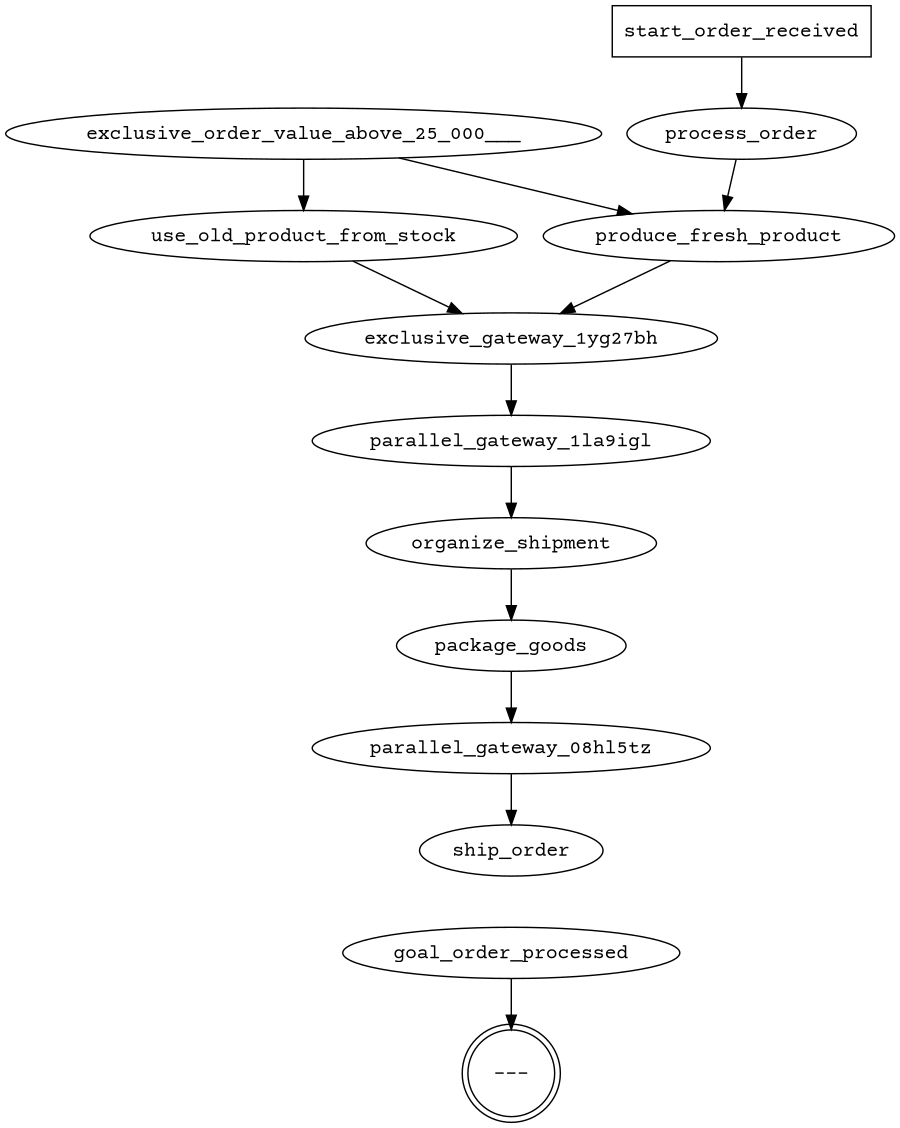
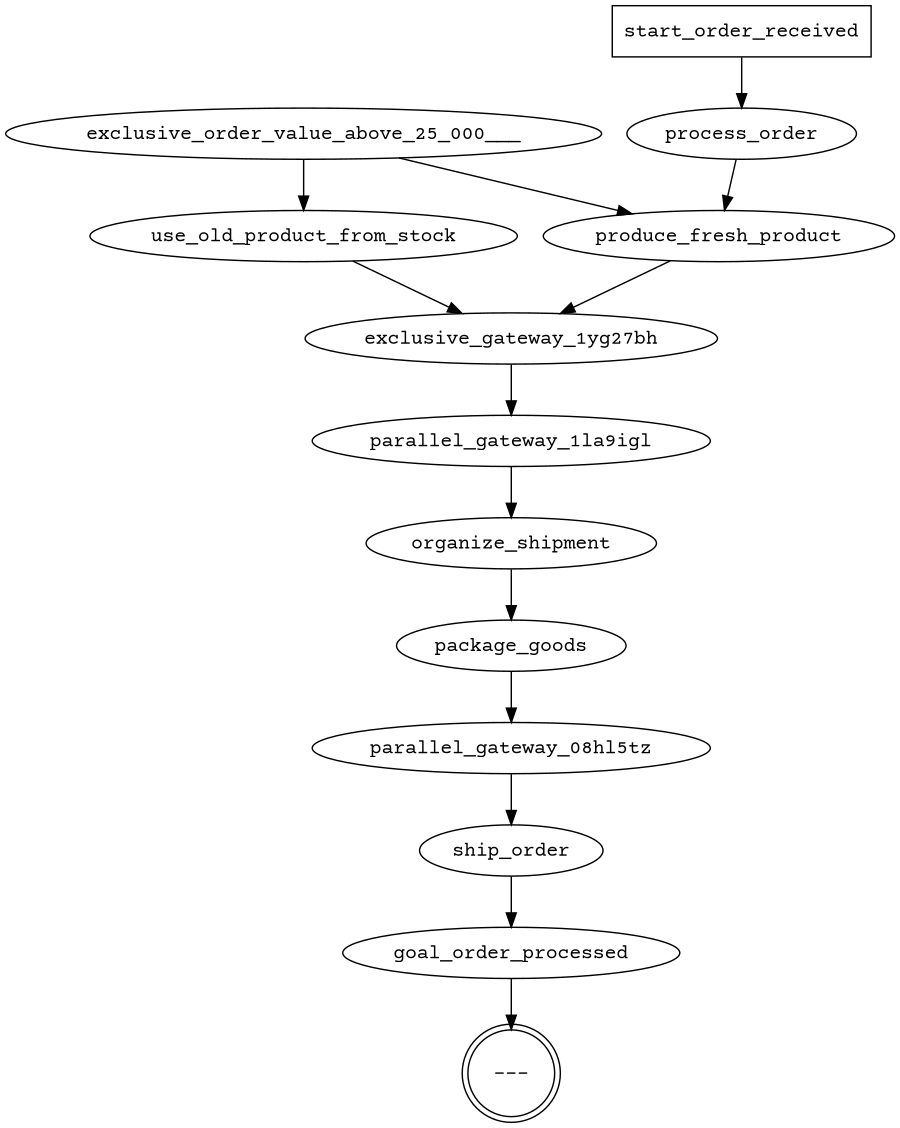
  digraph {
    fontname="Courier Prime"
    node [fontname="Courier Prime"]
    edge [fontname="Courier Prime"]
    n1 [label="---" shape=doublecircle]
    n2 [label=parallel_gateway_1la9igl]
    n3 [label=organize_shipment]
    n4 [label=package_goods]
    n5 [label=exclusive_gateway_1yg27bh]
    n6 [label=use_old_product_from_stock]
    n7 [label=exclusive_order_value_above_25_000___]
    n8 [label=produce_fresh_product]
    n9 [label=process_order]
    n10 [label=start_order_received shape=box]
    n11 [label=parallel_gateway_08hl5tz]
    n12 [label=ship_order]
    n13 [label=goal_order_processed]
    n2 -> n3
    n3 -> n4
    n4 -> n11
    n5 -> n2
    n6 -> n5
    n7 -> n6
    n7 -> n8
    n8 -> n5
    n9 -> n8
    n10 -> n9
    n11 -> n12
+   n12 -> n13
    n13 -> n1
  }
